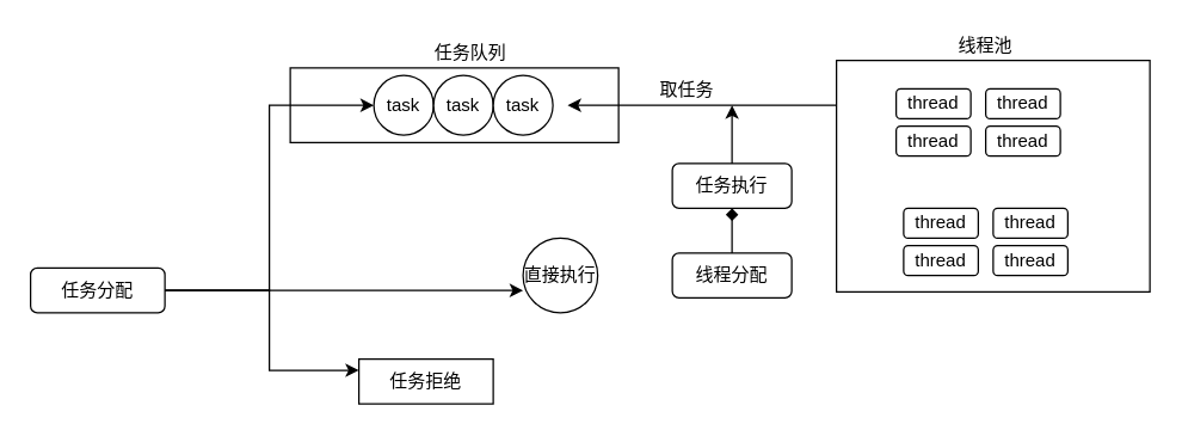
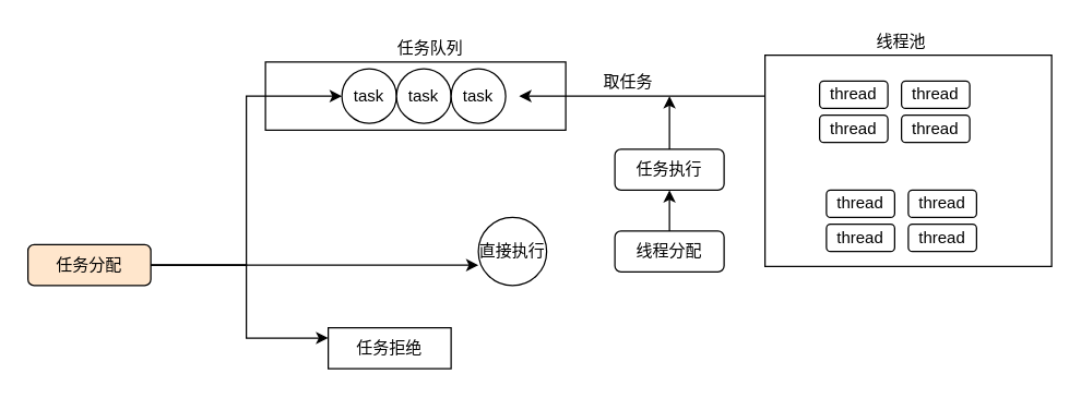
  <mxCell id="0" />
  <mxCell id="1" parent="0" />
  <mxCell id="2" value="" style="rounded=0;whiteSpace=wrap;html=1;" vertex="1" parent="1"><mxGeometry x="590" y="50" width="130" height="70" as="geometry" /></mxCell>
  <mxCell id="3" style="edgeStyle=orthogonalEdgeStyle;rounded=0;orthogonalLoop=1;jettySize=auto;html=1;entryX=0;entryY=0.7;entryDx=0;entryDy=0;entryPerimeter=0;" edge="1" parent="1" source="5" target="12"><mxGeometry relative="1" as="geometry" /></mxCell>
  <mxCell id="4" style="edgeStyle=orthogonalEdgeStyle;rounded=0;orthogonalLoop=1;jettySize=auto;html=1;entryX=0;entryY=0.25;entryDx=0;entryDy=0;" edge="1" parent="1" source="5" target="13"><mxGeometry relative="1" as="geometry"><Array as="points"><mxPoint x="180" y="194" /><mxPoint x="180" y="248" /></Array></mxGeometry></mxCell>
- <mxCell id="5" value="任务分配" style="rounded=1;whiteSpace=wrap;html=1;" vertex="1" parent="1"><mxGeometry x="20" y="179" width="90" height="30" as="geometry" /></mxCell>
+ <mxCell id="5" value="任务分配" style="rounded=1;whiteSpace=wrap;html=1;fillColor=#ffe6cc;" vertex="1" parent="1"><mxGeometry x="20" y="179" width="90" height="30" as="geometry" /></mxCell>
  <mxCell id="6" value="" style="rounded=0;whiteSpace=wrap;html=1;" vertex="1" parent="1"><mxGeometry x="194" y="45" width="220" height="50" as="geometry" /></mxCell>
  <mxCell id="7" value="task" style="ellipse;whiteSpace=wrap;html=1;aspect=fixed;" vertex="1" parent="1"><mxGeometry x="250" y="50" width="40" height="40" as="geometry" /></mxCell>
  <mxCell id="8" value="task" style="ellipse;whiteSpace=wrap;html=1;aspect=fixed;" vertex="1" parent="1"><mxGeometry x="290" y="50" width="40" height="40" as="geometry" /></mxCell>
  <mxCell id="9" value="task" style="ellipse;whiteSpace=wrap;html=1;aspect=fixed;" vertex="1" parent="1"><mxGeometry x="330" y="50" width="40" height="40" as="geometry" /></mxCell>
  <mxCell id="10" style="edgeStyle=orthogonalEdgeStyle;rounded=0;orthogonalLoop=1;jettySize=auto;html=1;entryX=0;entryY=0.5;entryDx=0;entryDy=0;" edge="1" parent="1" source="5" target="7"><mxGeometry relative="1" as="geometry" /></mxCell>
  <mxCell id="11" value="任务队列" style="text;html=1;strokeColor=none;fillColor=none;align=center;verticalAlign=middle;whiteSpace=wrap;rounded=0;" vertex="1" parent="1"><mxGeometry x="290" y="25" width="50" height="20" as="geometry" /></mxCell>
  <mxCell id="12" value="直接执行" style="ellipse;whiteSpace=wrap;html=1;aspect=fixed;" vertex="1" parent="1"><mxGeometry x="350" y="159" width="50" height="50" as="geometry" /></mxCell>
  <mxCell id="13" value="任务拒绝" style="whiteSpace=wrap;html=1;rounded=0;" vertex="1" parent="1"><mxGeometry x="240" y="240" width="90" height="30" as="geometry" /></mxCell>
  <mxCell id="14" style="edgeStyle=orthogonalEdgeStyle;rounded=0;orthogonalLoop=1;jettySize=auto;html=1;entryX=0.845;entryY=0.5;entryDx=0;entryDy=0;entryPerimeter=0;" edge="1" parent="1" source="15" target="6"><mxGeometry relative="1" as="geometry"><Array as="points"><mxPoint x="480" y="70" /><mxPoint x="480" y="70" /></Array></mxGeometry></mxCell>
  <mxCell id="15" value="" style="rounded=0;whiteSpace=wrap;html=1;" vertex="1" parent="1"><mxGeometry x="560" y="40" width="210" height="155" as="geometry" /></mxCell>
  <mxCell id="16" value="thread" style="rounded=1;whiteSpace=wrap;html=1;" vertex="1" parent="1"><mxGeometry x="600" y="59" width="50" height="20" as="geometry" /></mxCell>
  <mxCell id="17" value="thread" style="rounded=1;whiteSpace=wrap;html=1;" vertex="1" parent="1"><mxGeometry x="660" y="59" width="50" height="20" as="geometry" /></mxCell>
  <mxCell id="18" value="thread" style="rounded=1;whiteSpace=wrap;html=1;" vertex="1" parent="1"><mxGeometry x="600" y="84" width="50" height="20" as="geometry" /></mxCell>
  <mxCell id="19" value="thread" style="rounded=1;whiteSpace=wrap;html=1;" vertex="1" parent="1"><mxGeometry x="660" y="84" width="50" height="20" as="geometry" /></mxCell>
  <mxCell id="20" value="thread" style="rounded=1;whiteSpace=wrap;html=1;" vertex="1" parent="1"><mxGeometry x="665" y="139" width="50" height="20" as="geometry" /></mxCell>
  <mxCell id="21" value="thread" style="rounded=1;whiteSpace=wrap;html=1;" vertex="1" parent="1"><mxGeometry x="605" y="164" width="50" height="20" as="geometry" /></mxCell>
  <mxCell id="22" value="thread" style="rounded=1;whiteSpace=wrap;html=1;" vertex="1" parent="1"><mxGeometry x="665" y="164" width="50" height="20" as="geometry" /></mxCell>
  <mxCell id="23" value="thread" style="rounded=1;whiteSpace=wrap;html=1;" vertex="1" parent="1"><mxGeometry x="605" y="139" width="50" height="20" as="geometry" /></mxCell>
  <mxCell id="24" value="取任务" style="text;html=1;strokeColor=none;fillColor=none;align=center;verticalAlign=middle;whiteSpace=wrap;rounded=0;" vertex="1" parent="1"><mxGeometry x="440" y="50" width="40" height="20" as="geometry" /></mxCell>
- <mxCell id="25" style="edgeStyle=orthogonalEdgeStyle;rounded=0;orthogonalLoop=1;jettySize=auto;html=1;endArrow=diamond;" edge="1" parent="1" source="26" target="28"><mxGeometry relative="1" as="geometry" /></mxCell>
+ <mxCell id="25" style="edgeStyle=orthogonalEdgeStyle;rounded=0;orthogonalLoop=1;jettySize=auto;html=1;" edge="1" parent="1" source="26" target="28"><mxGeometry relative="1" as="geometry" /></mxCell>
  <mxCell id="26" value="线程分配" style="rounded=1;whiteSpace=wrap;html=1;" vertex="1" parent="1"><mxGeometry x="450" y="169" width="80" height="30" as="geometry" /></mxCell>
  <mxCell id="27" style="edgeStyle=orthogonalEdgeStyle;rounded=0;orthogonalLoop=1;jettySize=auto;html=1;" edge="1" parent="1" source="28"><mxGeometry relative="1" as="geometry"><mxPoint x="490" y="70" as="targetPoint" /></mxGeometry></mxCell>
  <mxCell id="28" value="任务执行" style="rounded=1;whiteSpace=wrap;html=1;" vertex="1" parent="1"><mxGeometry x="450" y="109" width="80" height="30" as="geometry" /></mxCell>
  <mxCell id="29" value="线程池" style="text;html=1;strokeColor=none;fillColor=none;align=center;verticalAlign=middle;whiteSpace=wrap;rounded=0;" vertex="1" parent="1"><mxGeometry x="640" y="20" width="40" height="20" as="geometry" /></mxCell>
